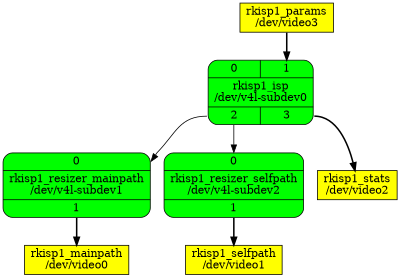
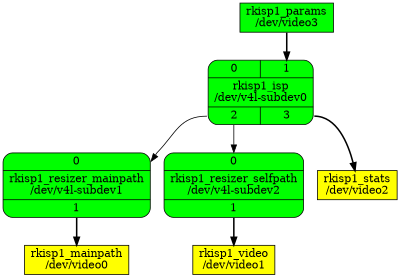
  digraph {
    rankdir=TB
    node [fillcolor=yellow shape=box style=filled]
    edge [tailport=port2 style=bold]
    n1 [fillcolor=green label="{{<port0> 0 | <port1> 1} | rkisp1_isp\n/dev/v4l-subdev0 | {<port2> 2 | <port3> 3}}" shape=Mrecord]
    n2 [fillcolor=green label="{{<port0> 0} | rkisp1_resizer_mainpath\n/dev/v4l-subdev1 | {<port1> 1}}" shape=Mrecord]
    n3 [fillcolor=green label="{{<port0> 0} | rkisp1_resizer_selfpath\n/dev/v4l-subdev2 | {<port1> 1}}" shape=Mrecord]
    n4 [label="rkisp1_stats\n/dev/video2"]
    n5 [label="rkisp1_mainpath\n/dev/video0"]
-   n6 [label="rkisp1_selfpath\n/dev/video1"]
-   n7 [label="rkisp1_params\n/dev/video3"]
+   n6 [label="rkisp1_video\n/dev/video1"]
+   n7 [fillcolor=green label="rkisp1_params\n/dev/video3"]
    n1 -> n2 [headport=port0 style=""]
    n1 -> n3 [headport=port0 style=""]
    n1 -> n4 [tailport=port3]
    n2 -> n5 [tailport=port1]
    n3 -> n6 [tailport=port1]
    n7 -> n1 [headport=port1]
  }
